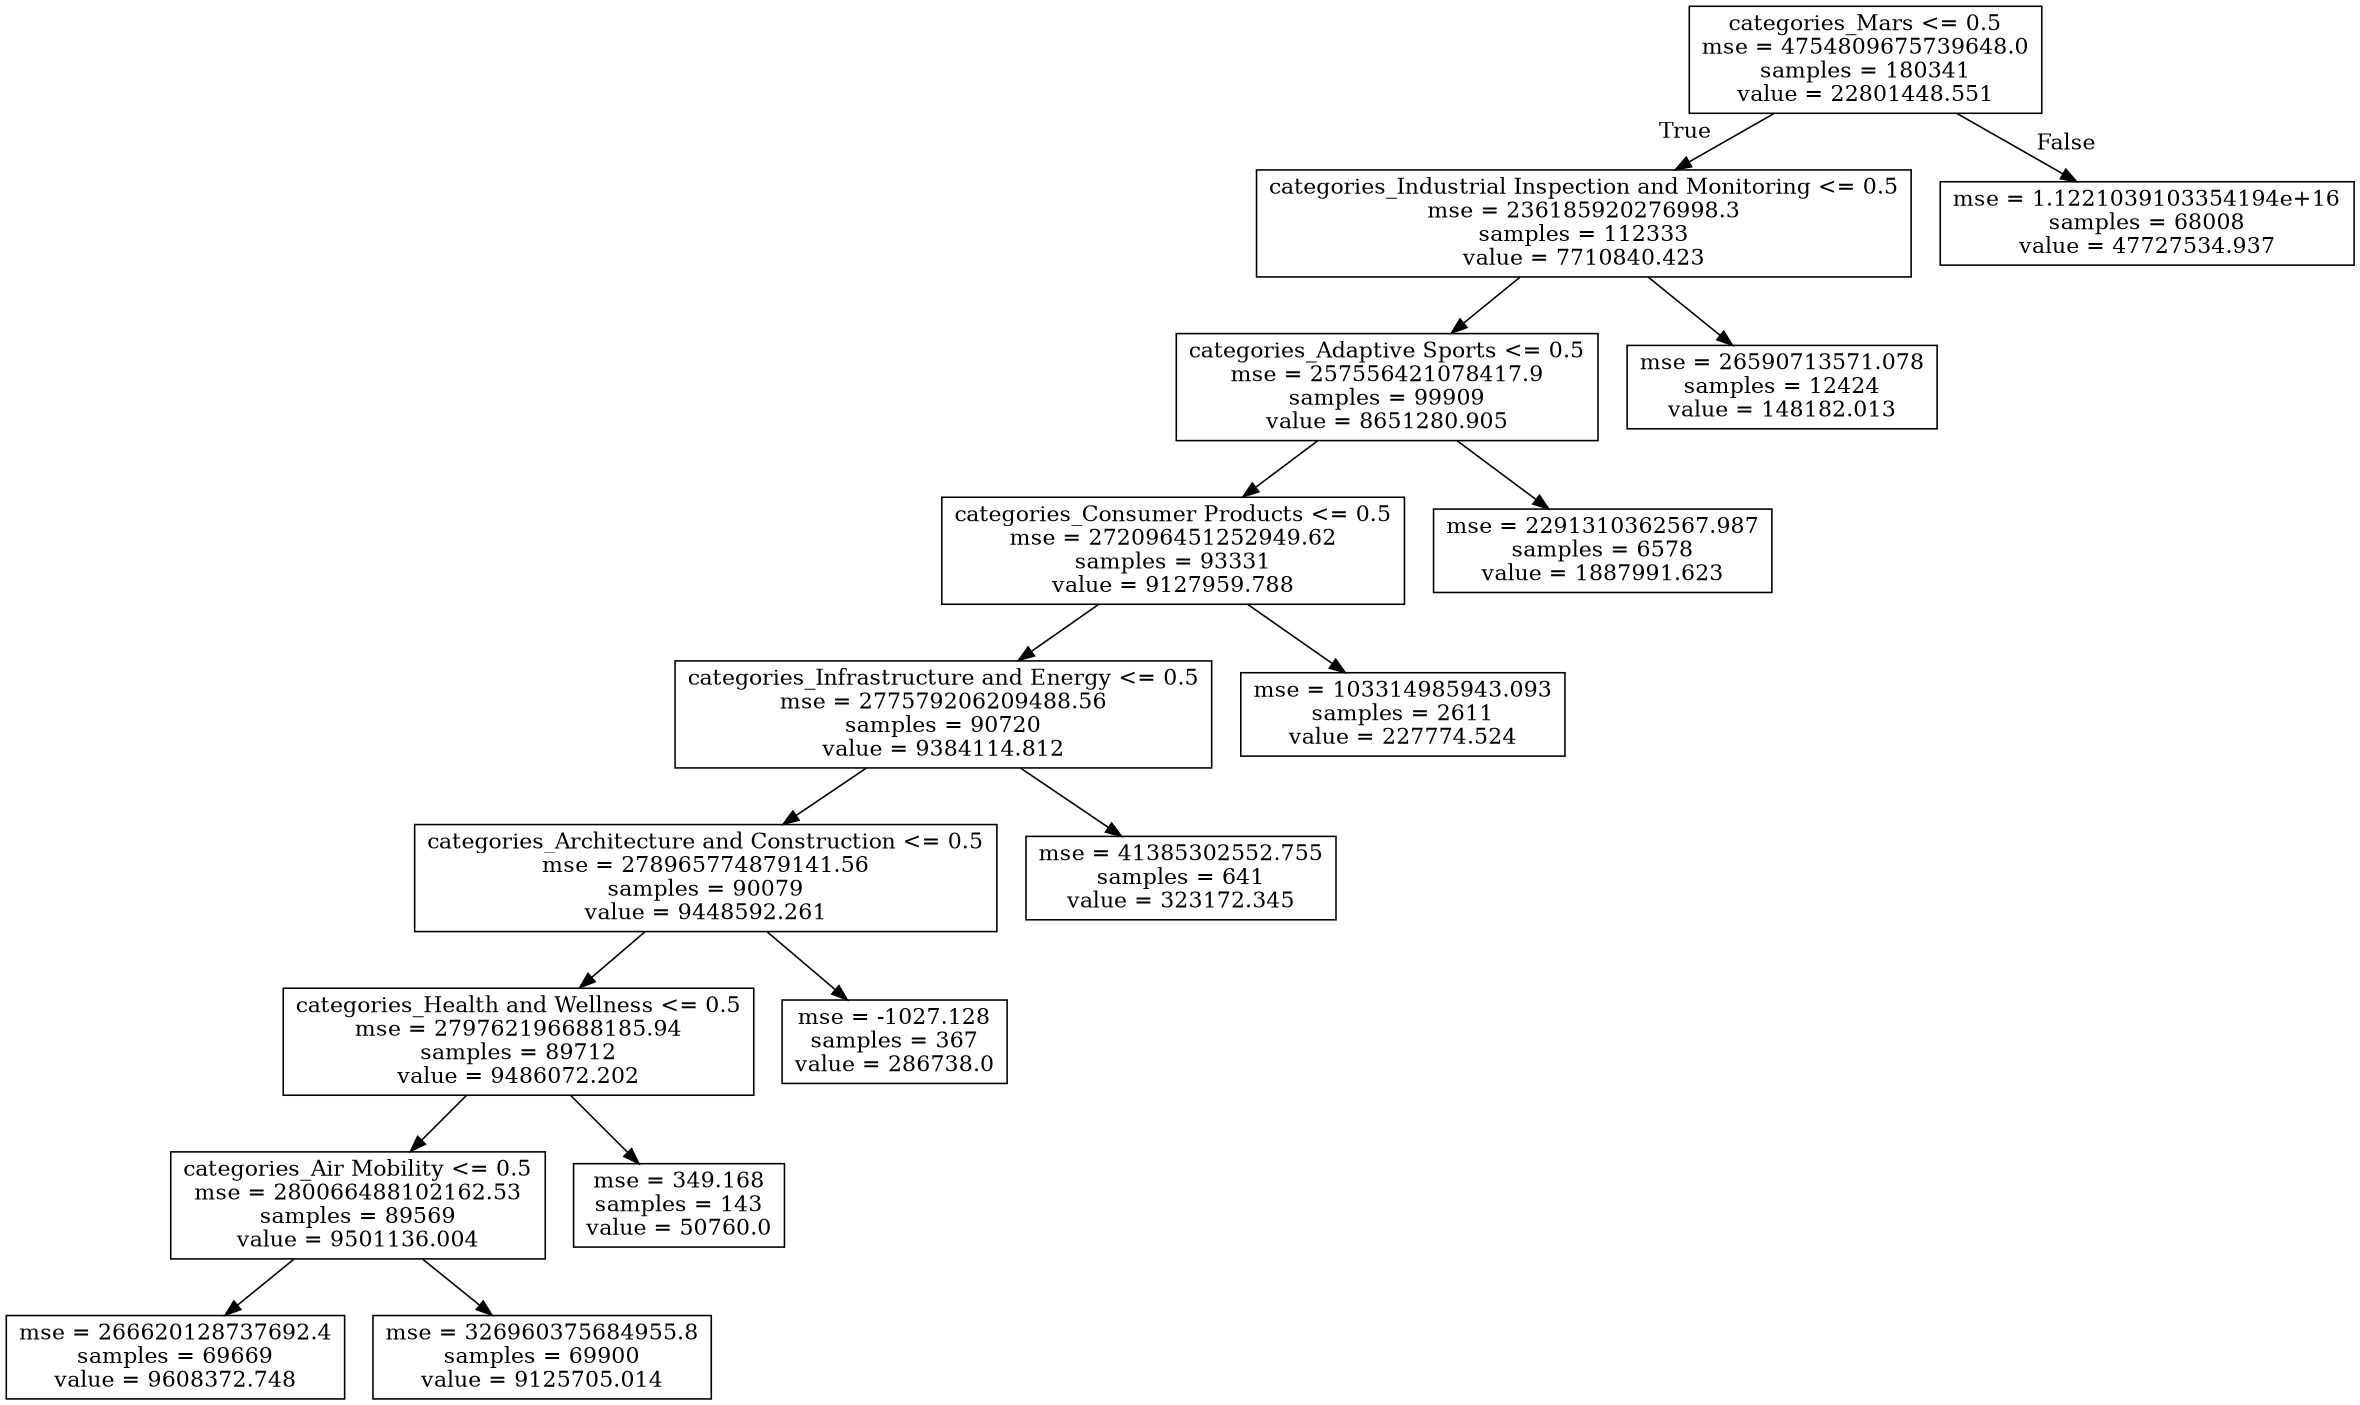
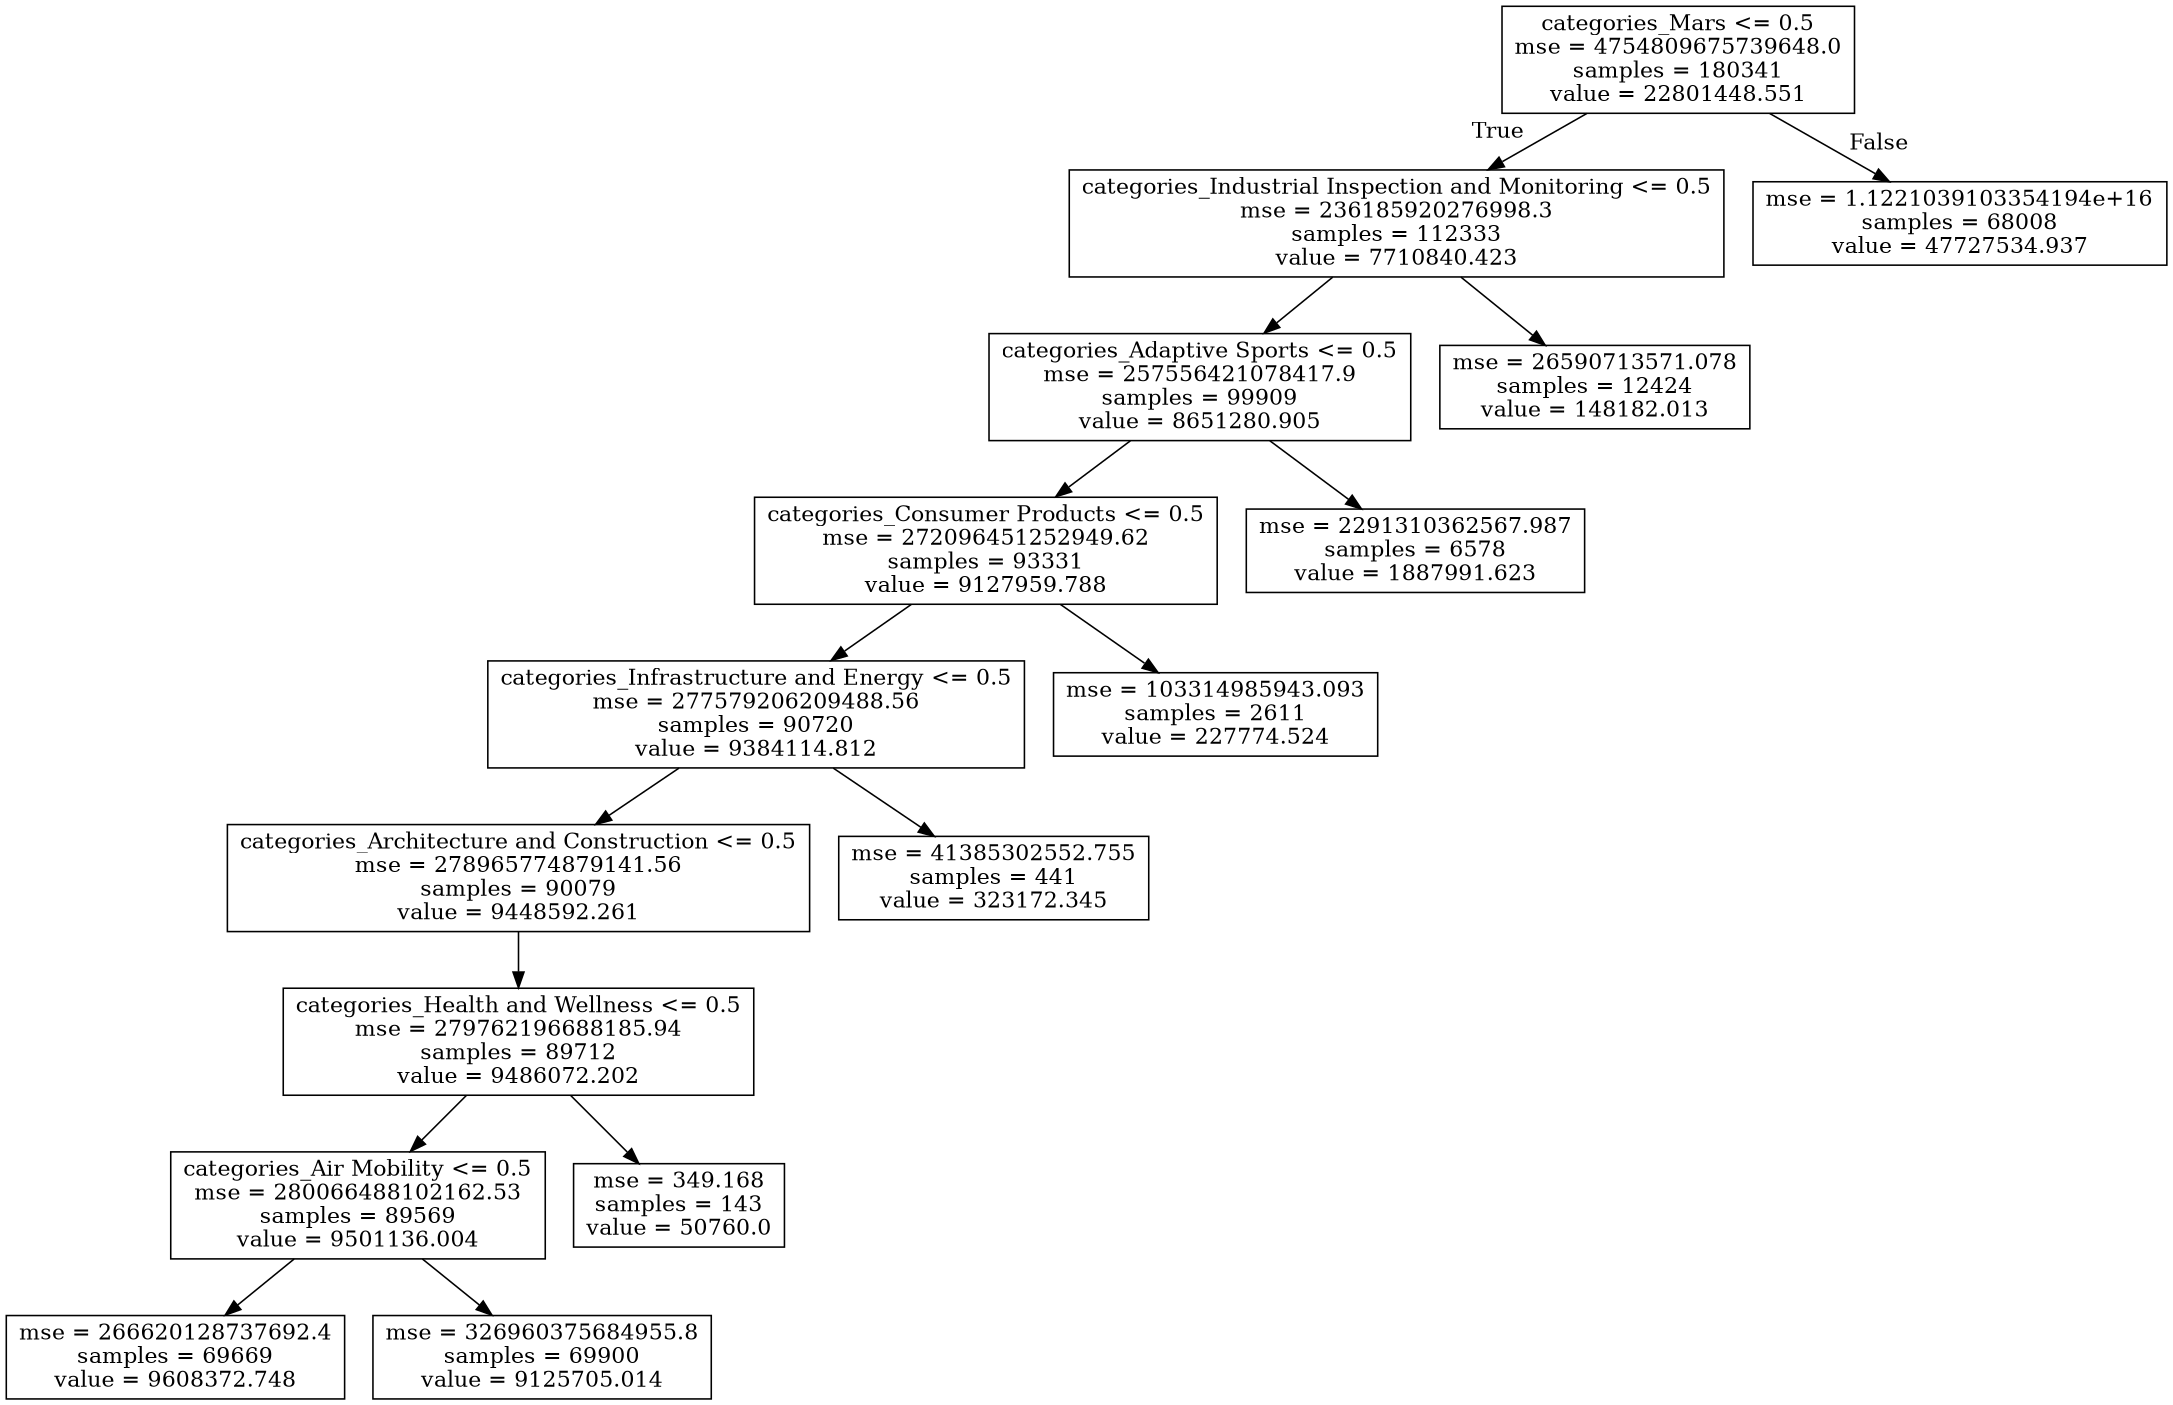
  digraph {
    node [shape=box]
    n1 [label="categories_Mars <= 0.5\nmse = 4754809675739648.0\nsamples = 180341\nvalue = 22801448.551"]
    n2 [label="categories_Industrial Inspection and Monitoring <= 0.5\nmse = 236185920276998.3\nsamples = 112333\nvalue = 7710840.423"]
    n3 [label="mse = 1.1221039103354194e+16\nsamples = 68008\nvalue = 47727534.937"]
    n4 [label="categories_Adaptive Sports <= 0.5\nmse = 257556421078417.9\nsamples = 99909\nvalue = 8651280.905"]
    n5 [label="mse = 26590713571.078\nsamples = 12424\nvalue = 148182.013"]
    n6 [label="categories_Consumer Products <= 0.5\nmse = 272096451252949.62\nsamples = 93331\nvalue = 9127959.788"]
    n7 [label="mse = 2291310362567.987\nsamples = 6578\nvalue = 1887991.623"]
    n8 [label="categories_Infrastructure and Energy <= 0.5\nmse = 277579206209488.56\nsamples = 90720\nvalue = 9384114.812"]
    n9 [label="mse = 103314985943.093\nsamples = 2611\nvalue = 227774.524"]
    n10 [label="categories_Architecture and Construction <= 0.5\nmse = 278965774879141.56\nsamples = 90079\nvalue = 9448592.261"]
-   n11 [label="mse = 41385302552.755\nsamples = 641\nvalue = 323172.345"]
+   n11 [label="mse = 41385302552.755\nsamples = 441\nvalue = 323172.345"]
    n12 [label="categories_Health and Wellness <= 0.5\nmse = 279762196688185.94\nsamples = 89712\nvalue = 9486072.202"]
-   n13 [label="mse = -1027.128\nsamples = 367\nvalue = 286738.0"]
    n14 [label="categories_Air Mobility <= 0.5\nmse = 280066488102162.53\nsamples = 89569\nvalue = 9501136.004"]
    n15 [label="mse = 349.168\nsamples = 143\nvalue = 50760.0"]
    n16 [label="mse = 266620128737692.4\nsamples = 69669\nvalue = 9608372.748"]
    n17 [label="mse = 326960375684955.8\nsamples = 69900\nvalue = 9125705.014"]
    n1 -> n2 [headlabel=True labelangle=45 labeldistance=2.5]
    n1 -> n3 [headlabel=False labelangle=-45 labeldistance=2.5]
    n2 -> n4
    n2 -> n5
    n4 -> n6
    n4 -> n7
    n6 -> n8
    n6 -> n9
    n8 -> n10
    n8 -> n11
    n10 -> n12
-   n10 -> n13
    n12 -> n14
    n12 -> n15
    n14 -> n16
    n14 -> n17
  }
